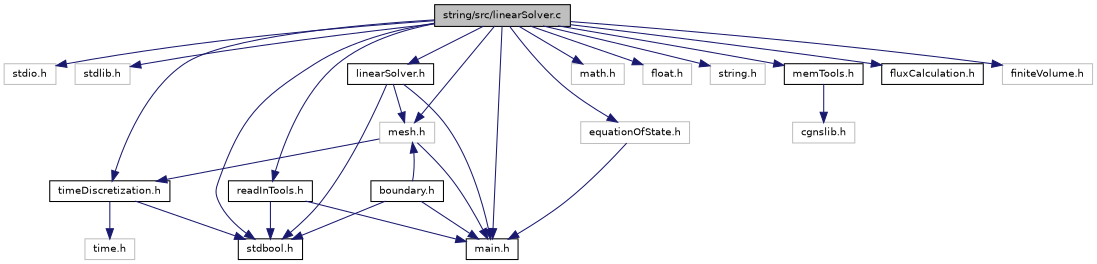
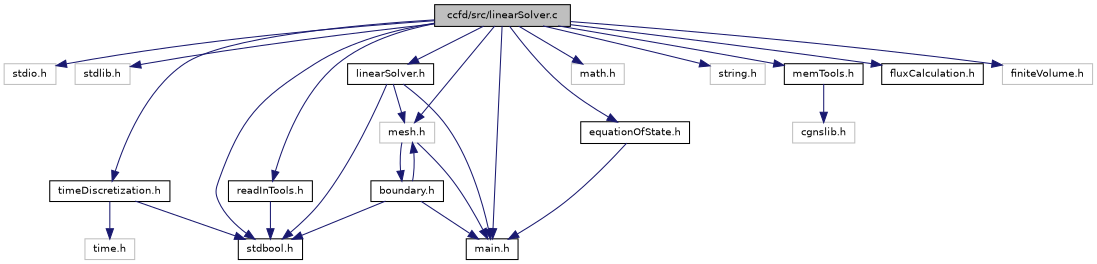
  digraph {
    node [color=black fillcolor=white fontname=Helvetica fontsize=10 shape=record style=filled]
    edge [color=midnightblue fontname=Helvetica fontsize=10 labelfontname=Helvetica labelfontsize=10 style=solid]
-   n1 [fillcolor=grey75 fontcolor=black height=0.2 label="string/src/linearSolver.c" width=0.4]
+   n1 [fillcolor=grey75 fontcolor=black height=0.2 label="ccfd/src/linearSolver.c" width=0.4]
    n2 [color=grey75 height=0.2 label="stdio.h" width=0.4]
    n3 [color=grey75 height=0.2 label="stdlib.h" width=0.4]
    n4 [height=0.2 label="stdbool.h" width=0.4]
    n5 [color=grey75 height=0.2 label="math.h" width=0.4]
-   n6 [color=grey75 height=0.2 label="float.h" width=0.4]
    n7 [color=grey75 height=0.2 label="string.h" width=0.4]
    n8 [height=0.2 label="main.h" width=0.4]
    n9 [height=0.2 label="linearSolver.h" width=0.4]
    n10 [color=grey75 height=0.2 label="mesh.h" width=0.4]
    n11 [height=0.2 label="readInTools.h" width=0.4]
    n12 [height=0.2 label="timeDiscretization.h" width=0.4]
    n13 [height=0.2 label="memTools.h" width=0.4]
    n14 [height=0.2 label="fluxCalculation.h" width=0.4]
-   n15 [color=grey75 height=0.2 label="equationOfState.h" width=0.4]
+   n15 [height=0.2 label="equationOfState.h" width=0.4]
    n16 [color=grey75 height=0.2 label="finiteVolume.h" width=0.4]
    n17 [height=0.2 label="boundary.h" width=0.4]
    n18 [color=grey75 height=0.2 label="time.h" width=0.4]
    n19 [color=grey75 height=0.2 label="cgnslib.h" width=0.4]
    n1 -> n2
    n1 -> n3
    n1 -> n4
    n1 -> n5
-   n1 -> n6
    n1 -> n7
    n1 -> n8
    n1 -> n9
    n1 -> n10
    n1 -> n11
    n1 -> n12
    n1 -> n13
    n1 -> n14
    n1 -> n15
    n1 -> n16
    n9 -> n4
    n9 -> n8
    n9 -> n10
    n10 -> n8
-   n10 -> n12
+   n10 -> n17
    n11 -> n4
-   n11 -> n8
    n12 -> n4
    n12 -> n18
    n13 -> n19
    n15 -> n8
    n17 -> n4
    n17 -> n8
    n17 -> n10
  }
